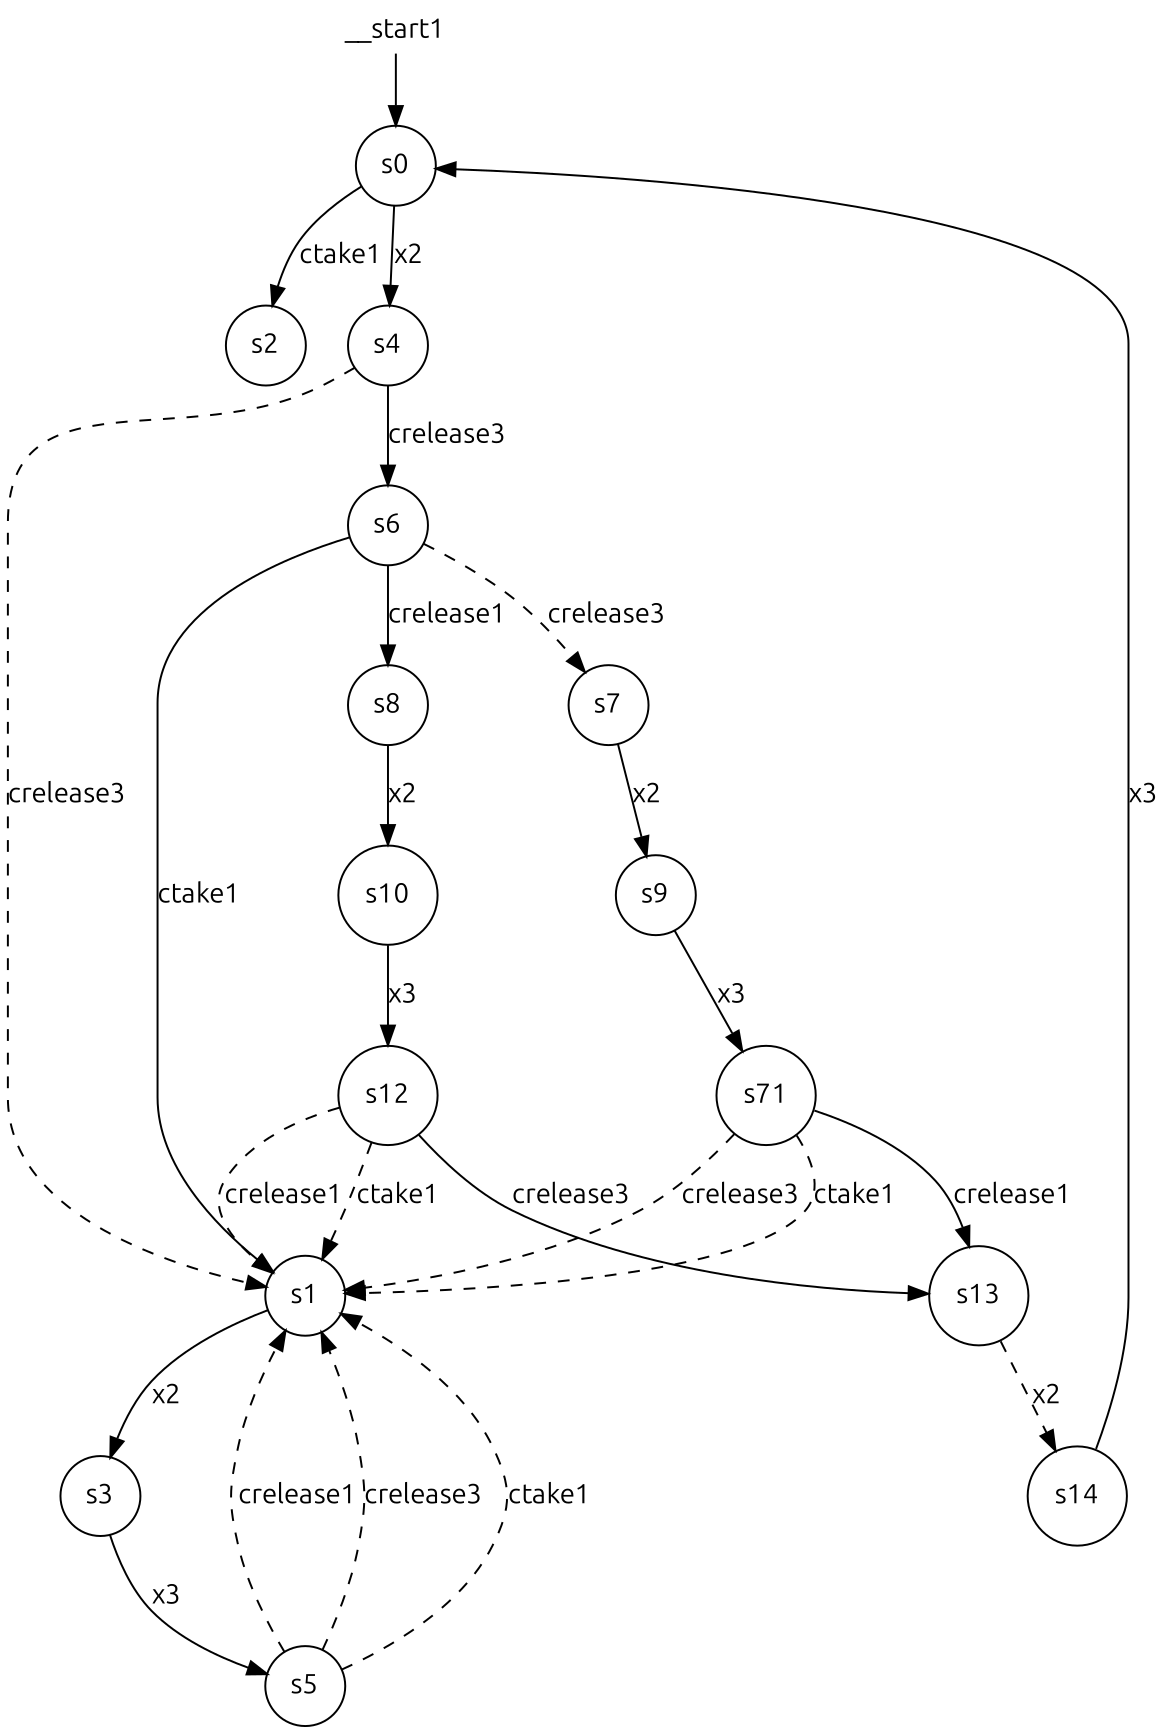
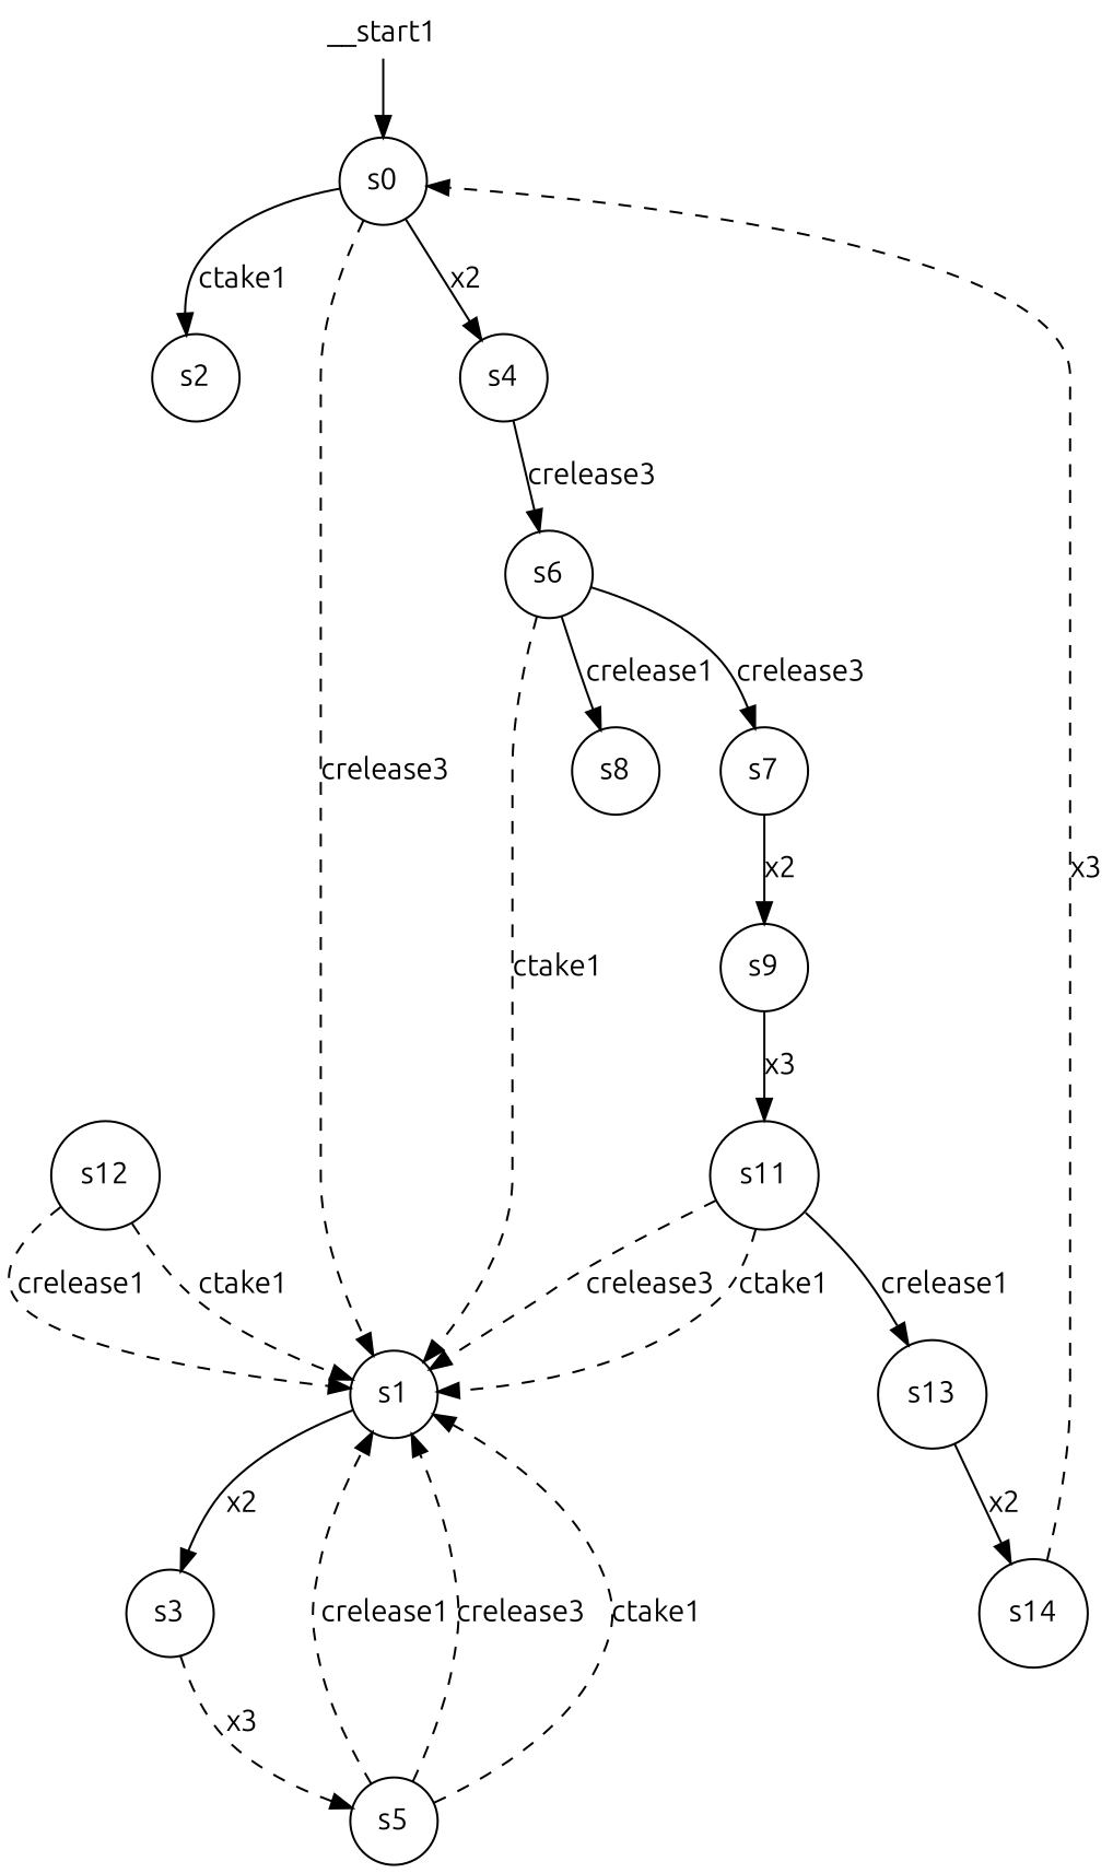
  digraph {
    fontname=Ubuntu
    node [fontname=Ubuntu shape=circle]
    edge [fontname=Ubuntu modality=MUST style="strict"]
    n1 [label=s0]
    n2 [label=s2]
    n3 [label=s1]
    n4 [label=s4]
    n5 [label=s3]
    n6 [label=s9]
-   n7 [label=s71]
+   n7 [label=s11]
    n8 [label=s13]
    n9 [label=s8]
-   n10 [label=s10]
    n11 [label=s12]
    n12 [label=s5]
    n13 [label=s6]
    n14 [label=s7]
    n15 [label=s14]
    n16 [height=0 label=__start1 shape=none width=0]
    n1 -> n2 [label=ctake1]
-   n4 -> n3 [label=crelease3 modality=MAY style=dashed]
+   n1 -> n3 [label=crelease3 modality=MAY style=dashed]
    n1 -> n4 [label=x2]
    n3 -> n5 [label=x2]
    n4 -> n13 [label=crelease3]
-   n5 -> n12 [label=x3]
+   n5 -> n12 [label=x3 style=dashed]
    n6 -> n7 [label=x3]
    n7 -> n3 [label=crelease3 modality=MAY style=dashed]
    n7 -> n3 [label=ctake1 modality=MAY style=dashed]
    n7 -> n8 [label=crelease1]
-   n8 -> n15 [label=x2 style=dashed]
-   n9 -> n10 [label=x2]
-   n10 -> n11 [label=x3]
+   n8 -> n15 [label=x2]
    n11 -> n3 [label=crelease1 modality=MAY style=dashed]
    n11 -> n3 [label=ctake1 modality=MAY style=dashed]
-   n11 -> n8 [label=crelease3]
    n12 -> n3 [label=crelease1 modality=MAY style=dashed]
    n12 -> n3 [label=crelease3 modality=MAY style=dashed]
    n12 -> n3 [label=ctake1 modality=MAY style=dashed]
-   n13 -> n3 [label=ctake1 modality=MAY]
+   n13 -> n3 [label=ctake1 modality=MAY style=dashed]
    n13 -> n9 [label=crelease1]
-   n13 -> n14 [label=crelease3 style=dashed]
+   n13 -> n14 [label=crelease3]
    n14 -> n6 [label=x2]
-   n15 -> n1 [label=x3]
+   n15 -> n1 [label=x3 style=dashed]
    n16 -> n1 [modality="" style=""]
  }
